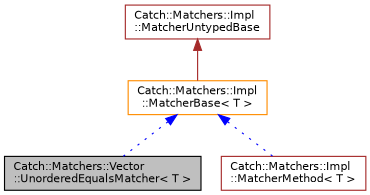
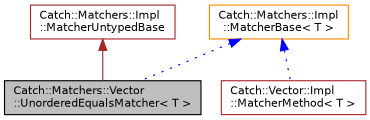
  digraph {
    rankdir=TB
    node [color=brown fontname=Helvetica fontsize=10 shape=record]
    edge [color=blue dir=back fontname=Helvetica fontsize=10 labelfontname=Helvetica labelfontsize=10 style=dotted]
    n1 [color=black fillcolor=grey75 fontcolor=black height=0.2 label="Catch::Matchers::Vector\l::UnorderedEqualsMatcher\< T \>" style=filled width=0.4]
    n2 [color=darkorange height=0.2 label="Catch::Matchers::Impl\l::MatcherBase\< T \>" width=0.4]
-   n3 [height=0.2 label="Catch::Matchers::Impl\l::MatcherMethod\< T \>" width=0.4]
+   n3 [height=0.2 label="Catch::Vector::Impl\l::MatcherMethod\< T \>" width=0.4]
    n4 [height=0.2 label="Catch::Matchers::Impl\l::MatcherUntypedBase" width=0.4]
    n2 -> n1
    n2 -> n3
-   n4 -> n2 [color=brown style=solid]
+   n4 -> n1 [color=brown style=solid]
  }
